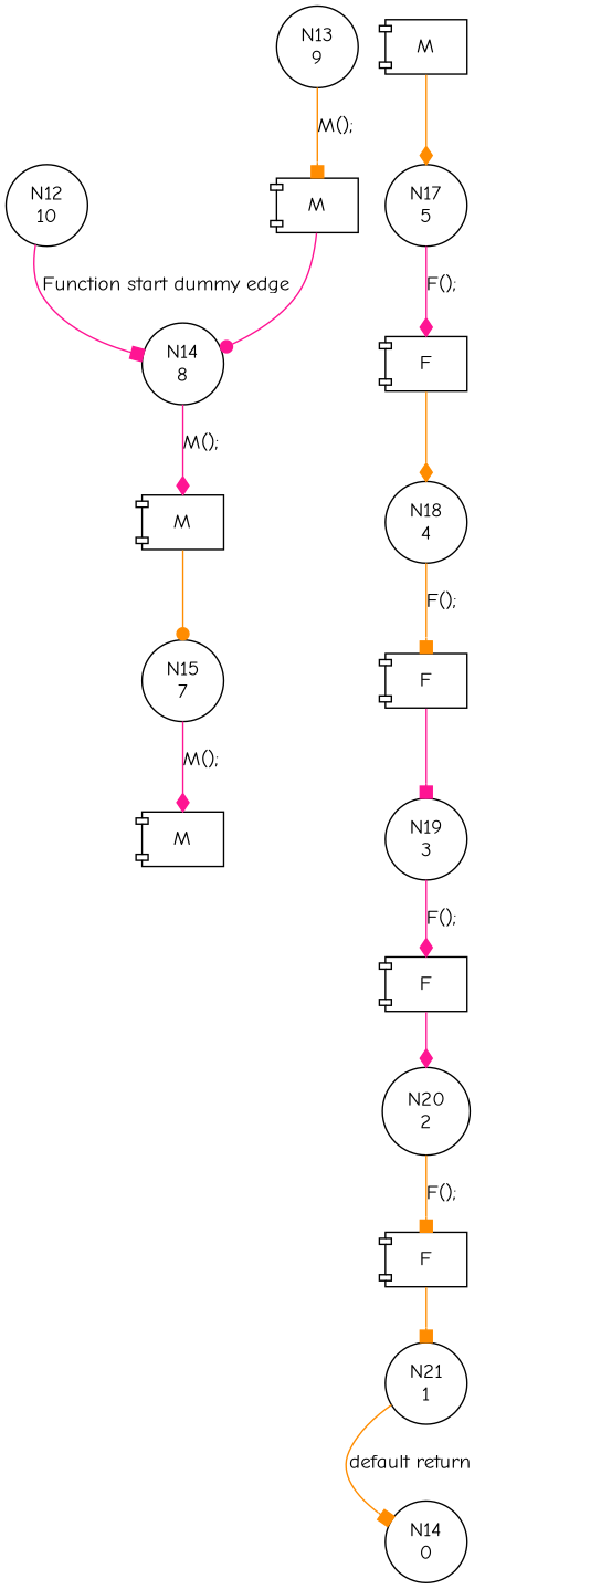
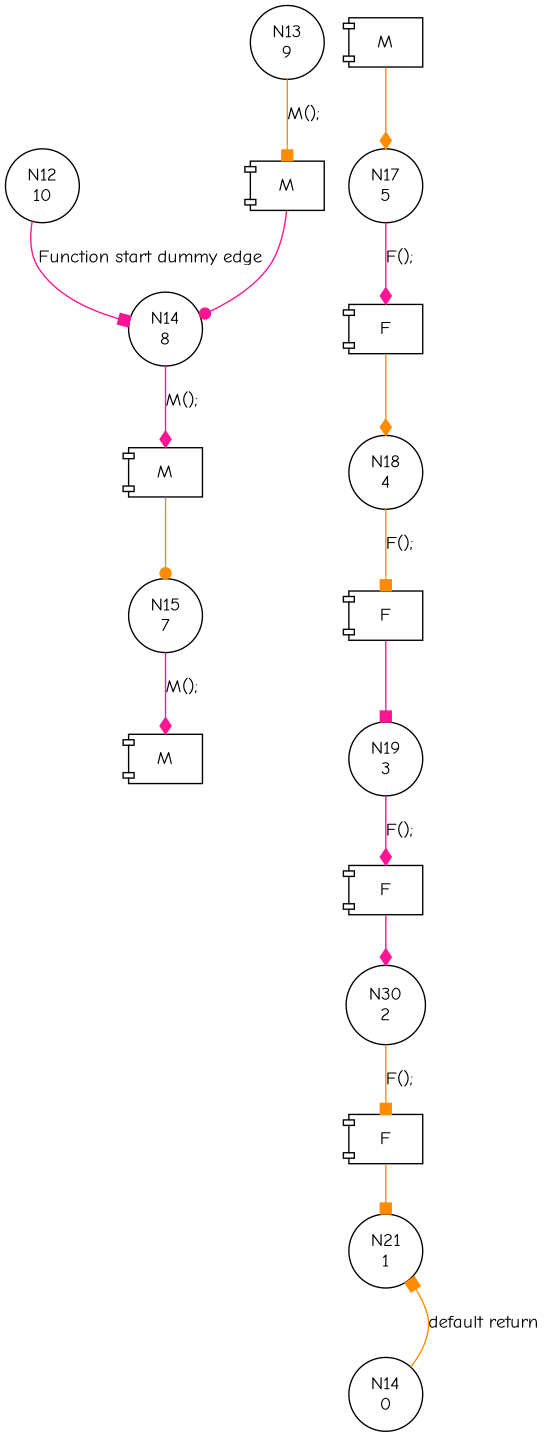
  digraph {
    fontname="Comic Neue"
    node [fontname="Comic Neue" shape=circle]
    edge [arrowhead=box color=deeppink fontname="Comic Neue"]
    n1 [label="N12\n10"]
    n2 [label="N14\n8"]
    n3 [label="N13\n9"]
    n4 [label=M shape=component]
    n5 [label=M shape=component]
    n6 [label="N15\n7"]
    n7 [label=M shape=component]
    n8 [label=M shape=component]
    n9 [label="N17\n5"]
    n10 [label=F shape=component]
    n11 [label="N18\n4"]
    n12 [label=F shape=component]
    n13 [label="N19\n3"]
    n14 [label=F shape=component]
-   n15 [label="N20\n2"]
+   n15 [label="N30\n2"]
    n16 [label=F shape=component]
    n17 [label="N21\n1"]
    n18 [label="N14\n0"]
    n1 -> n2 [label="Function start dummy edge"]
    n2 -> n5 [arrowhead=diamond label="M();"]
    n3 -> n4 [color=darkorange label="M();"]
    n4 -> n2 [arrowhead=dot]
    n5 -> n6 [arrowhead=dot color=darkorange]
    n6 -> n7 [arrowhead=diamond label="M();"]
    n8 -> n9 [arrowhead=diamond color=darkorange]
    n9 -> n10 [arrowhead=diamond label="F();"]
    n10 -> n11 [arrowhead=diamond color=darkorange]
    n11 -> n12 [color=darkorange label="F();"]
    n12 -> n13
    n13 -> n14 [arrowhead=diamond label="F();"]
    n14 -> n15 [arrowhead=diamond]
    n15 -> n16 [color=darkorange label="F();"]
    n16 -> n17 [color=darkorange]
-   n17 -> n18 [color=darkorange label="default return"]
+   n18 -> n17 [color=darkorange label="default return"]
  }
